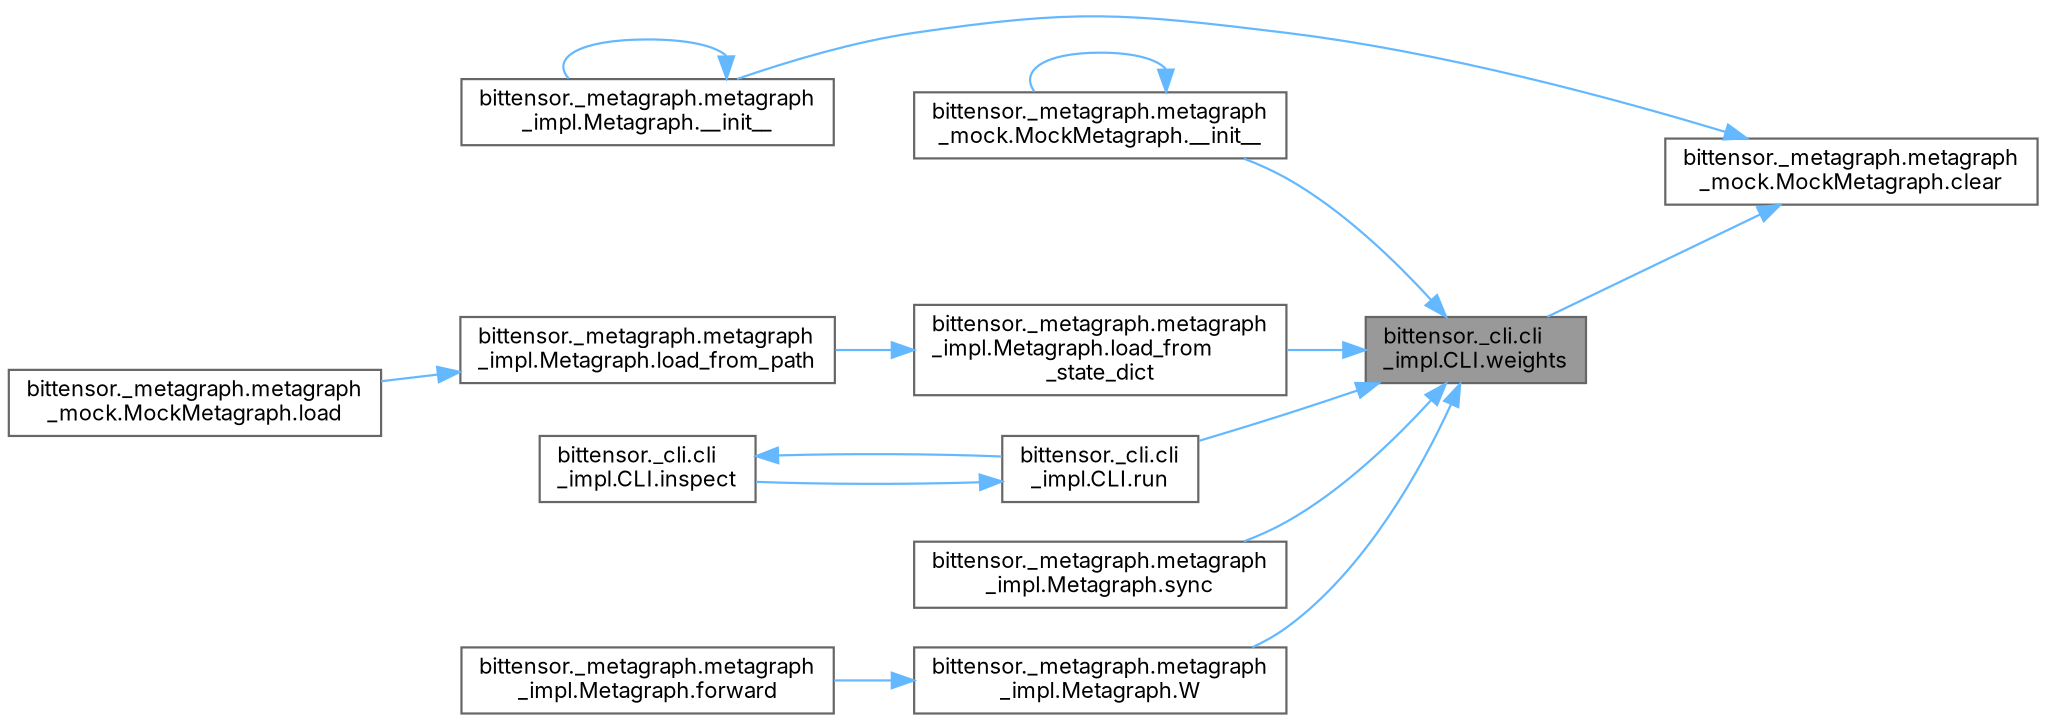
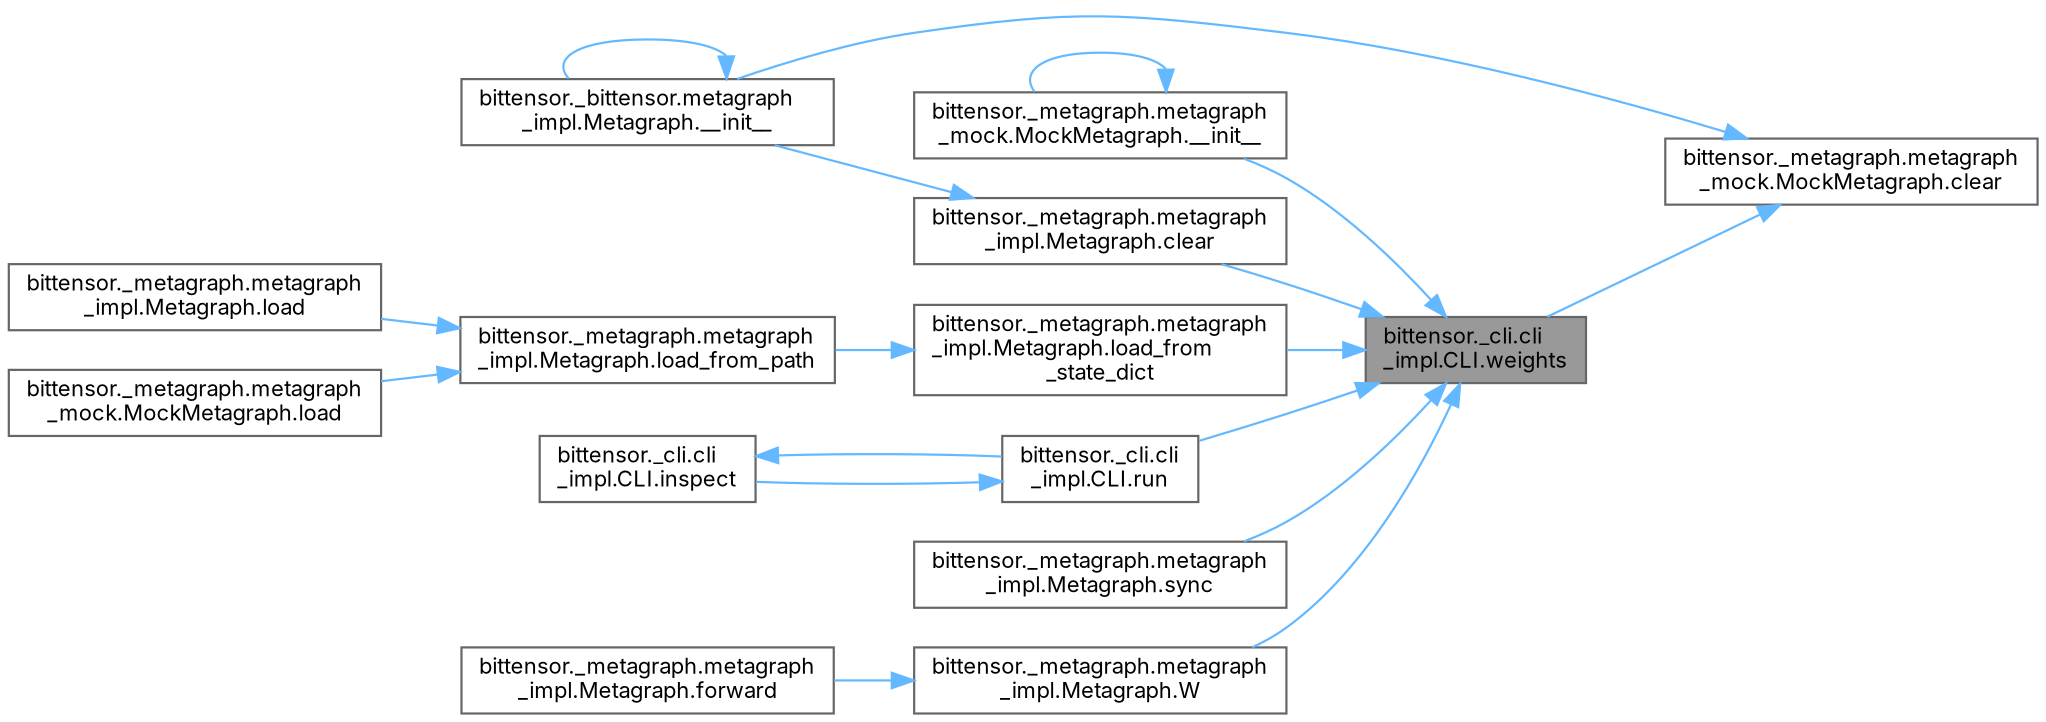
  digraph {
    fontname=Inter
    rankdir=RL
    node [color=grey40 fillcolor=white fontname=Inter fontsize=10 shape=box style=filled]
    edge [color=steelblue1 dir=back fontname=Inter fontsize=10 labelfontname=Helvetica labelfontsize=10 style=solid]
    n1 [color=gray40 fillcolor=grey60 fontcolor=black height=0.2 label="bittensor._cli.cli\l_impl.CLI.weights" width=0.4]
    n2 [height=0.2 label="bittensor._metagraph.metagraph\l_mock.MockMetagraph.__init__" width=0.4]
+   n3 [height=0.2 label="bittensor._metagraph.metagraph\l_impl.Metagraph.clear" width=0.4]
    n4 [height=0.2 label="bittensor._metagraph.metagraph\l_impl.Metagraph.load_from\l_state_dict" width=0.4]
    n5 [height=0.2 label="bittensor._cli.cli\l_impl.CLI.run" width=0.4]
    n6 [height=0.2 label="bittensor._metagraph.metagraph\l_impl.Metagraph.sync" width=0.4]
    n7 [height=0.2 label="bittensor._metagraph.metagraph\l_impl.Metagraph.W" width=0.4]
-   n8 [height=0.2 label="bittensor._metagraph.metagraph\l_impl.Metagraph.__init__" width=0.4]
+   n8 [height=0.2 label="bittensor._bittensor.metagraph\l_impl.Metagraph.__init__" width=0.4]
    n9 [height=0.2 label="bittensor._metagraph.metagraph\l_mock.MockMetagraph.clear" width=0.4]
    n10 [height=0.2 label="bittensor._metagraph.metagraph\l_impl.Metagraph.load_from_path" width=0.4]
    n11 [height=0.2 label="bittensor._cli.cli\l_impl.CLI.inspect" width=0.4]
    n12 [height=0.2 label="bittensor._metagraph.metagraph\l_impl.Metagraph.forward" width=0.4]
+   n13 [height=0.2 label="bittensor._metagraph.metagraph\l_impl.Metagraph.load" width=0.4]
    n14 [height=0.2 label="bittensor._metagraph.metagraph\l_mock.MockMetagraph.load" width=0.4]
    n1 -> n2
+   n1 -> n3
    n1 -> n4
    n1 -> n5
    n1 -> n6
    n1 -> n7
    n2 -> n2
+   n3 -> n8
    n4 -> n10
    n5 -> n11
    n7 -> n12
    n8 -> n8
    n9 -> n1
    n9 -> n8
+   n10 -> n13
    n10 -> n14
    n11 -> n5
  }
